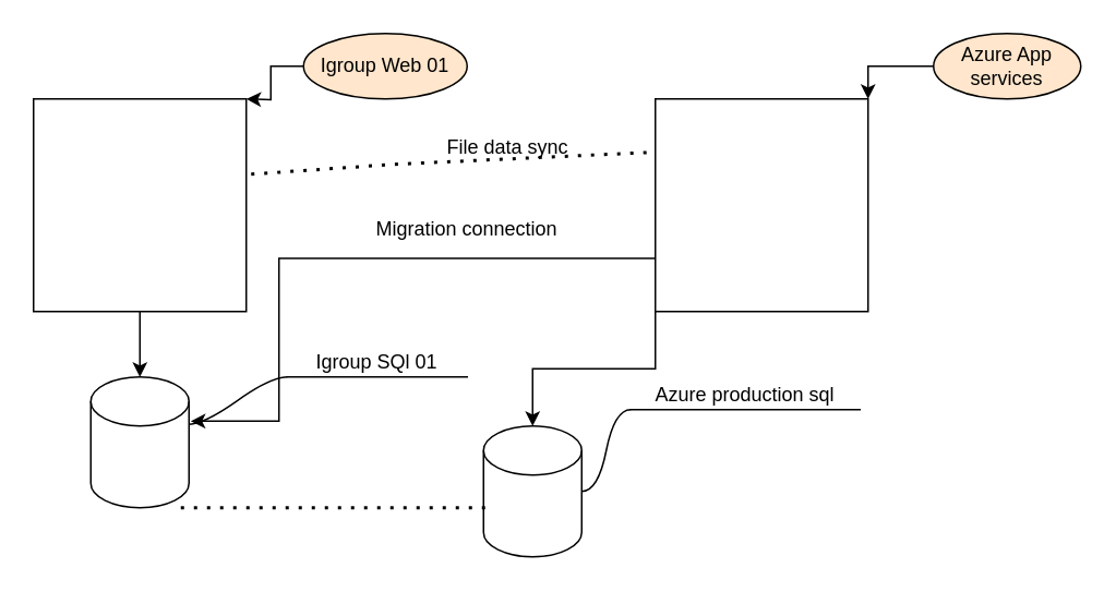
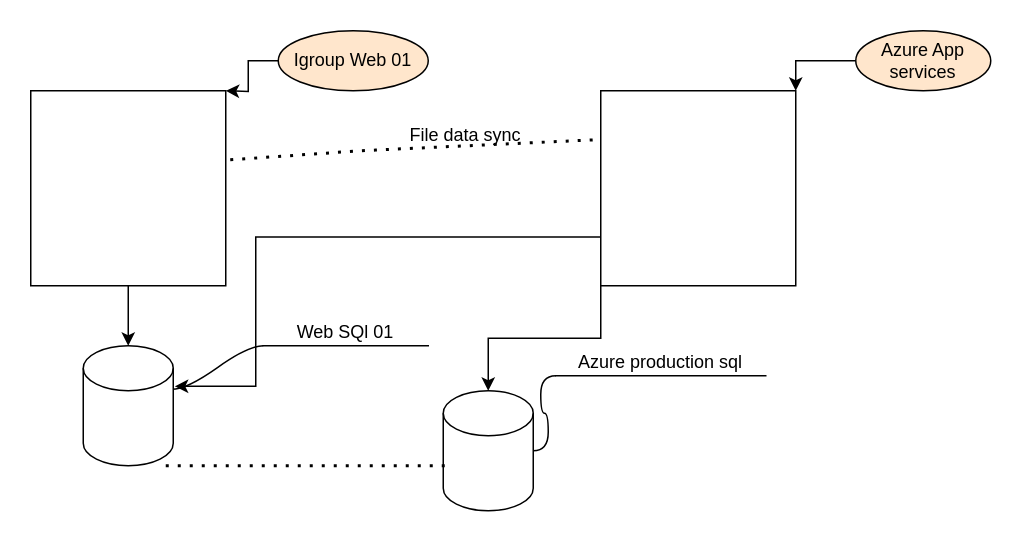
  <mxCell id="0" />
  <mxCell id="1" parent="0" />
  <mxCell id="2" style="edgeStyle=orthogonalEdgeStyle;rounded=0;orthogonalLoop=1;jettySize=auto;html=1;exitX=0.5;exitY=1;exitDx=0;exitDy=0;entryX=0.5;entryY=0;entryDx=0;entryDy=0;" edge="1" parent="1" source="3"><mxGeometry relative="1" as="geometry"><mxPoint x="85" y="230" as="targetPoint" /></mxGeometry></mxCell>
  <mxCell id="3" value="" style="whiteSpace=wrap;html=1;aspect=fixed;" vertex="1" parent="1"><mxGeometry x="20" y="60" width="130" height="130" as="geometry" /></mxCell>
  <mxCell id="4" style="edgeStyle=orthogonalEdgeStyle;rounded=0;orthogonalLoop=1;jettySize=auto;html=1;" edge="1" parent="1" source="5"><mxGeometry relative="1" as="geometry"><mxPoint x="150" y="60" as="targetPoint" /></mxGeometry></mxCell>
  <mxCell id="5" value="Igroup Web 01" style="ellipse;whiteSpace=wrap;html=1;align=center;newEdgeStyle={&quot;edgeStyle&quot;:&quot;entityRelationEdgeStyle&quot;,&quot;startArrow&quot;:&quot;none&quot;,&quot;endArrow&quot;:&quot;none&quot;,&quot;segment&quot;:10,&quot;curved&quot;:1};treeFolding=1;treeMoving=1;fillColor=#ffe6cc;" vertex="1" parent="1"><mxGeometry x="185" y="20" width="100" height="40" as="geometry" /></mxCell>
- <mxCell id="6" value="Igroup SQl 01" style="whiteSpace=wrap;html=1;shape=partialRectangle;top=0;left=0;bottom=1;right=0;points=[[0,1],[1,1]];fillColor=none;align=center;verticalAlign=bottom;routingCenterY=0.5;snapToPoint=1;recursiveResize=0;autosize=1;treeFolding=1;treeMoving=1;newEdgeStyle={&quot;edgeStyle&quot;:&quot;entityRelationEdgeStyle&quot;,&quot;startArrow&quot;:&quot;none&quot;,&quot;endArrow&quot;:&quot;none&quot;,&quot;segment&quot;:10,&quot;curved&quot;:1};" vertex="1" parent="1"><mxGeometry x="175" y="210" width="110" height="20" as="geometry" /></mxCell>
+ <mxCell id="6" value="Web SQl 01" style="whiteSpace=wrap;html=1;shape=partialRectangle;top=0;left=0;bottom=1;right=0;points=[[0,1],[1,1]];fillColor=none;align=center;verticalAlign=bottom;routingCenterY=0.5;snapToPoint=1;recursiveResize=0;autosize=1;treeFolding=1;treeMoving=1;newEdgeStyle={&quot;edgeStyle&quot;:&quot;entityRelationEdgeStyle&quot;,&quot;startArrow&quot;:&quot;none&quot;,&quot;endArrow&quot;:&quot;none&quot;,&quot;segment&quot;:10,&quot;curved&quot;:1};" vertex="1" parent="1"><mxGeometry x="175" y="210" width="110" height="20" as="geometry" /></mxCell>
  <mxCell id="7" value="" style="edgeStyle=entityRelationEdgeStyle;startArrow=none;endArrow=none;segment=10;curved=1;exitX=0.983;exitY=0.363;exitDx=0;exitDy=0;exitPerimeter=0;" edge="1" target="6" parent="1" source="11"><mxGeometry relative="1" as="geometry"><mxPoint x="150" y="250" as="sourcePoint" /></mxGeometry></mxCell>
  <mxCell id="8" value="" style="shape=cylinder2;whiteSpace=wrap;html=1;boundedLbl=1;backgroundOutline=1;size=15;" vertex="1" parent="1"><mxGeometry x="295" y="260" width="60" height="80" as="geometry" /></mxCell>
- <mxCell id="9" value="Azure production sql" style="whiteSpace=wrap;html=1;shape=partialRectangle;top=0;left=0;bottom=1;right=0;points=[[0,1],[1,1]];fillColor=none;align=center;verticalAlign=bottom;routingCenterY=0.5;snapToPoint=1;recursiveResize=0;autosize=1;treeFolding=1;treeMoving=1;newEdgeStyle={&quot;edgeStyle&quot;:&quot;entityRelationEdgeStyle&quot;,&quot;startArrow&quot;:&quot;none&quot;,&quot;endArrow&quot;:&quot;none&quot;,&quot;segment&quot;:10,&quot;curved&quot;:1};" vertex="1" parent="1"><mxGeometry x="385" y="230" width="140" height="20" as="geometry" /></mxCell>
+ <mxCell id="9" value="Azure production sql" style="whiteSpace=wrap;html=1;shape=partialRectangle;top=0;left=0;bottom=1;right=0;points=[[0,1],[1,1]];fillColor=none;align=center;verticalAlign=bottom;routingCenterY=0.5;snapToPoint=1;recursiveResize=0;autosize=1;treeFolding=1;treeMoving=1;newEdgeStyle={&quot;edgeStyle&quot;:&quot;entityRelationEdgeStyle&quot;,&quot;startArrow&quot;:&quot;none&quot;,&quot;endArrow&quot;:&quot;none&quot;,&quot;segment&quot;:10,&quot;curved&quot;:1};" vertex="1" parent="1"><mxGeometry x="370" y="230" width="140" height="20" as="geometry" /></mxCell>
  <mxCell id="10" value="" style="edgeStyle=entityRelationEdgeStyle;startArrow=none;endArrow=none;segment=10;curved=1;" edge="1" parent="1" target="9" source="8"><mxGeometry relative="1" as="geometry"><mxPoint x="355" y="250" as="sourcePoint" /></mxGeometry></mxCell>
  <mxCell id="11" value="" style="shape=cylinder2;whiteSpace=wrap;html=1;boundedLbl=1;backgroundOutline=1;size=15;" vertex="1" parent="1"><mxGeometry x="55" y="230" width="60" height="80" as="geometry" /></mxCell>
  <mxCell id="12" value="" style="endArrow=none;dashed=1;html=1;dashPattern=1 3;strokeWidth=2;" edge="1" parent="1"><mxGeometry width="50" height="50" relative="1" as="geometry"><mxPoint x="110" y="310" as="sourcePoint" /><mxPoint x="300" y="310" as="targetPoint" /></mxGeometry></mxCell>
  <mxCell id="13" style="edgeStyle=orthogonalEdgeStyle;rounded=0;orthogonalLoop=1;jettySize=auto;html=1;exitX=0;exitY=1;exitDx=0;exitDy=0;" edge="1" parent="1" source="15" target="8"><mxGeometry relative="1" as="geometry" /></mxCell>
  <mxCell id="14" style="edgeStyle=orthogonalEdgeStyle;rounded=0;orthogonalLoop=1;jettySize=auto;html=1;exitX=0;exitY=0.75;exitDx=0;exitDy=0;entryX=1.017;entryY=0.338;entryDx=0;entryDy=0;entryPerimeter=0;" edge="1" parent="1" source="15" target="11"><mxGeometry relative="1" as="geometry"><mxPoint x="120" y="260" as="targetPoint" /><Array as="points"><mxPoint x="170" y="158" /><mxPoint x="170" y="257" /></Array></mxGeometry></mxCell>
  <mxCell id="15" value="" style="whiteSpace=wrap;html=1;aspect=fixed;" vertex="1" parent="1"><mxGeometry x="400" y="60" width="130" height="130" as="geometry" /></mxCell>
  <mxCell id="16" style="edgeStyle=orthogonalEdgeStyle;rounded=0;orthogonalLoop=1;jettySize=auto;html=1;entryX=1;entryY=0;entryDx=0;entryDy=0;" edge="1" parent="1" source="17" target="15"><mxGeometry relative="1" as="geometry" /></mxCell>
  <mxCell id="17" value="Azure App services" style="ellipse;whiteSpace=wrap;html=1;align=center;newEdgeStyle={&quot;edgeStyle&quot;:&quot;entityRelationEdgeStyle&quot;,&quot;startArrow&quot;:&quot;none&quot;,&quot;endArrow&quot;:&quot;none&quot;,&quot;segment&quot;:10,&quot;curved&quot;:1};treeFolding=1;treeMoving=1;fillColor=#ffe6cc;" vertex="1" parent="1"><mxGeometry x="570" y="20" width="90" height="40" as="geometry" /></mxCell>
- <mxCell id="18" value="Migration connection" style="text;html=1;strokeColor=none;fillColor=none;align=center;verticalAlign=middle;whiteSpace=wrap;rounded=0;" vertex="1" parent="1"><mxGeometry x="220" y="120" width="130" height="40" as="geometry" /></mxCell>
  <mxCell id="19" value="" style="endArrow=none;dashed=1;html=1;dashPattern=1 3;strokeWidth=2;exitX=1.023;exitY=0.354;exitDx=0;exitDy=0;exitPerimeter=0;entryX=0;entryY=0.25;entryDx=0;entryDy=0;" edge="1" parent="1" source="3" target="15"><mxGeometry width="50" height="50" relative="1" as="geometry"><mxPoint x="280" y="220" as="sourcePoint" /><mxPoint x="330" y="170" as="targetPoint" /><Array as="points"><mxPoint x="240" y="100" /></Array></mxGeometry></mxCell>
  <mxCell id="20" value="File data sync" style="text;html=1;strokeColor=none;fillColor=none;align=center;verticalAlign=middle;whiteSpace=wrap;rounded=0;" vertex="1" parent="1"><mxGeometry x="260" y="80" width="100" height="20" as="geometry" /></mxCell>
